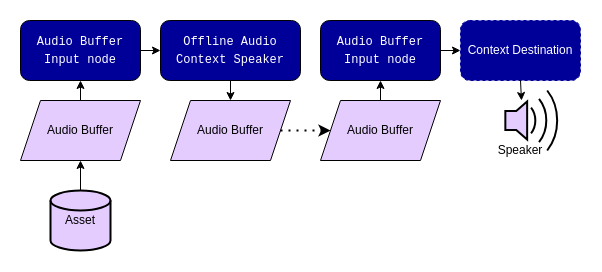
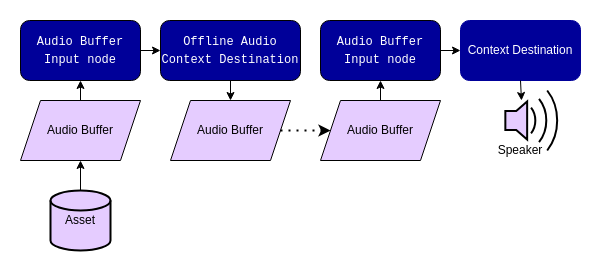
  <mxCell id="0" />
  <mxCell id="1" parent="0" />
  <mxCell id="2" value="&lt;div style=&quot;font-family: Menlo, Monaco, &amp;quot;Courier New&amp;quot;, monospace; line-height: 18px; white-space: pre;&quot;&gt;&lt;font style=&quot;background-color: rgb(0, 0, 153);&quot; color=&quot;#ffffff&quot;&gt;Audio Buffer&lt;/font&gt;&lt;/div&gt;&lt;div style=&quot;font-family: Menlo, Monaco, &amp;quot;Courier New&amp;quot;, monospace; line-height: 18px; white-space: pre;&quot;&gt;&lt;font style=&quot;background-color: rgb(0, 0, 153);&quot; color=&quot;#ffffff&quot;&gt;Input node&lt;/font&gt;&lt;/div&gt;" style="rounded=1;whiteSpace=wrap;html=1;fillColor=#000099;" parent="1" vertex="1"><mxGeometry x="20" y="20" width="120" height="60" as="geometry" /></mxCell>
- <mxCell id="3" value="&lt;span style=&quot;background-color: rgb(0, 0, 153);&quot;&gt;&lt;font color=&quot;#ffffff&quot;&gt;Context Destination&lt;/font&gt;&lt;/span&gt;" style="rounded=1;whiteSpace=wrap;html=1;fillColor=#000099;strokeColor=#000099;dashed=1;" parent="1" vertex="1"><mxGeometry x="460" y="20" width="120" height="60" as="geometry" /></mxCell>
+ <mxCell id="3" value="&lt;span style=&quot;background-color: rgb(0, 0, 153);&quot;&gt;&lt;font color=&quot;#ffffff&quot;&gt;Context Destination&lt;/font&gt;&lt;/span&gt;" style="rounded=1;whiteSpace=wrap;html=1;fillColor=#000099;strokeColor=#000099;" parent="1" vertex="1"><mxGeometry x="460" y="20" width="120" height="60" as="geometry" /></mxCell>
  <mxCell id="4" value="&lt;span style=&quot;background-color: rgb(229, 204, 255);&quot;&gt;Asset&lt;/span&gt;" style="strokeWidth=2;html=1;shape=mxgraph.flowchart.database;whiteSpace=wrap;fillColor=#E5CCFF;" parent="1" vertex="1"><mxGeometry x="50" y="190" width="60" height="60" as="geometry" /></mxCell>
  <mxCell id="5" value="" style="endArrow=classic;html=1;rounded=0;entryX=0.5;entryY=1;entryDx=0;entryDy=0;" parent="1" target="2" edge="1"><mxGeometry width="50" height="50" relative="1" as="geometry"><mxPoint x="80" y="100" as="sourcePoint" /><mxPoint x="670" y="190" as="targetPoint" /></mxGeometry></mxCell>
  <mxCell id="6" value="" style="html=1;verticalLabelPosition=bottom;align=center;labelBackgroundColor=#ffffff;verticalAlign=top;strokeWidth=2;strokeColor=#000000;shadow=0;dashed=0;shape=mxgraph.ios7.icons.volume_2;pointerEvents=1;fillColor=#E5CCFF;" parent="1" vertex="1"><mxGeometry x="504.85" y="90" width="55.15" height="60" as="geometry" /></mxCell>
  <mxCell id="7" value="" style="endArrow=classic;html=1;rounded=0;exitX=0.5;exitY=1;exitDx=0;exitDy=0;" parent="1" source="3" edge="1"><mxGeometry width="50" height="50" relative="1" as="geometry"><mxPoint x="520" y="90" as="sourcePoint" /><mxPoint x="521" y="100" as="targetPoint" /></mxGeometry></mxCell>
  <mxCell id="8" value="Speaker" style="text;html=1;align=center;verticalAlign=middle;whiteSpace=wrap;rounded=0;" parent="1" vertex="1"><mxGeometry x="490" y="140" width="60" height="20" as="geometry" /></mxCell>
  <mxCell id="9" value="Audio Buffer" style="shape=parallelogram;perimeter=parallelogramPerimeter;whiteSpace=wrap;html=1;fixedSize=1;fillColor=#E5CCFF;" parent="1" vertex="1"><mxGeometry x="20" y="100" width="120" height="60" as="geometry" /></mxCell>
  <mxCell id="10" value="" style="endArrow=classic;html=1;rounded=0;exitX=0.5;exitY=0;exitDx=0;exitDy=0;exitPerimeter=0;entryX=0.5;entryY=1;entryDx=0;entryDy=0;" edge="1" parent="1" source="4" target="9"><mxGeometry width="50" height="50" relative="1" as="geometry"><mxPoint x="380" y="650" as="sourcePoint" /><mxPoint x="430" y="600" as="targetPoint" /></mxGeometry></mxCell>
- <mxCell id="11" value="&lt;div style=&quot;font-family: Menlo, Monaco, &amp;quot;Courier New&amp;quot;, monospace; line-height: 18px; white-space: pre;&quot;&gt;&lt;font color=&quot;#ffffff&quot;&gt;&lt;span style=&quot;background-color: rgb(0, 0, 153);&quot;&gt;Offline Audio&lt;/span&gt;&lt;/font&gt;&lt;/div&gt;&lt;div style=&quot;font-family: Menlo, Monaco, &amp;quot;Courier New&amp;quot;, monospace; line-height: 18px; white-space: pre;&quot;&gt;&lt;font color=&quot;#ffffff&quot;&gt;&lt;span style=&quot;background-color: rgb(0, 0, 153);&quot;&gt;Context Speaker&lt;/span&gt;&lt;/font&gt;&lt;/div&gt;" style="rounded=1;whiteSpace=wrap;html=1;fillColor=#000099;" vertex="1" parent="1"><mxGeometry x="160" y="20" width="140" height="60" as="geometry" /></mxCell>
+ <mxCell id="11" value="&lt;div style=&quot;font-family: Menlo, Monaco, &amp;quot;Courier New&amp;quot;, monospace; line-height: 18px; white-space: pre;&quot;&gt;&lt;font color=&quot;#ffffff&quot;&gt;&lt;span style=&quot;background-color: rgb(0, 0, 153);&quot;&gt;Offline Audio&lt;/span&gt;&lt;/font&gt;&lt;/div&gt;&lt;div style=&quot;font-family: Menlo, Monaco, &amp;quot;Courier New&amp;quot;, monospace; line-height: 18px; white-space: pre;&quot;&gt;&lt;font color=&quot;#ffffff&quot;&gt;&lt;span style=&quot;background-color: rgb(0, 0, 153);&quot;&gt;Context Destination&lt;/span&gt;&lt;/font&gt;&lt;/div&gt;" style="rounded=1;whiteSpace=wrap;html=1;fillColor=#000099;" vertex="1" parent="1"><mxGeometry x="160" y="20" width="140" height="60" as="geometry" /></mxCell>
  <mxCell id="12" value="&lt;div style=&quot;font-family: Menlo, Monaco, &amp;quot;Courier New&amp;quot;, monospace; line-height: 18px; white-space: pre;&quot;&gt;&lt;font style=&quot;background-color: rgb(0, 0, 153);&quot; color=&quot;#ffffff&quot;&gt;Audio Buffer&lt;/font&gt;&lt;/div&gt;&lt;div style=&quot;font-family: Menlo, Monaco, &amp;quot;Courier New&amp;quot;, monospace; line-height: 18px; white-space: pre;&quot;&gt;&lt;font style=&quot;background-color: rgb(0, 0, 153);&quot; color=&quot;#ffffff&quot;&gt;Input node&lt;/font&gt;&lt;/div&gt;" style="rounded=1;whiteSpace=wrap;html=1;fillColor=#000099;" vertex="1" parent="1"><mxGeometry x="320" y="20" width="120" height="60" as="geometry" /></mxCell>
  <mxCell id="13" value="" style="endArrow=classic;html=1;rounded=0;exitX=1;exitY=0.5;exitDx=0;exitDy=0;entryX=0;entryY=0.5;entryDx=0;entryDy=0;" edge="1" parent="1" source="2" target="11"><mxGeometry width="50" height="50" relative="1" as="geometry"><mxPoint x="380" y="650" as="sourcePoint" /><mxPoint x="430" y="600" as="targetPoint" /></mxGeometry></mxCell>
  <mxCell id="14" value="Audio Buffer" style="shape=parallelogram;perimeter=parallelogramPerimeter;whiteSpace=wrap;html=1;fixedSize=1;fillColor=#E5CCFF;" vertex="1" parent="1"><mxGeometry x="170" y="100" width="120" height="60" as="geometry" /></mxCell>
  <mxCell id="15" value="Audio Buffer" style="shape=parallelogram;perimeter=parallelogramPerimeter;whiteSpace=wrap;html=1;fixedSize=1;fillColor=#E5CCFF;" vertex="1" parent="1"><mxGeometry x="320" y="100" width="120" height="60" as="geometry" /></mxCell>
  <mxCell id="16" value="" style="endArrow=classic;html=1;rounded=0;exitX=0.5;exitY=1;exitDx=0;exitDy=0;entryX=0.5;entryY=0;entryDx=0;entryDy=0;" edge="1" parent="1" source="11" target="14"><mxGeometry width="50" height="50" relative="1" as="geometry"><mxPoint x="410" y="650" as="sourcePoint" /><mxPoint x="460" y="600" as="targetPoint" /></mxGeometry></mxCell>
  <mxCell id="17" value="" style="endArrow=classic;html=1;rounded=0;exitX=0.5;exitY=0;exitDx=0;exitDy=0;entryX=0.5;entryY=1;entryDx=0;entryDy=0;" edge="1" parent="1" source="15" target="12"><mxGeometry width="50" height="50" relative="1" as="geometry"><mxPoint x="410" y="650" as="sourcePoint" /><mxPoint x="460" y="600" as="targetPoint" /></mxGeometry></mxCell>
  <mxCell id="18" value="" style="endArrow=classic;dashed=1;html=1;dashPattern=1 3;strokeWidth=2;rounded=0;exitX=1;exitY=0.5;exitDx=0;exitDy=0;entryX=0;entryY=0.5;entryDx=0;entryDy=0;" edge="1" parent="1" source="14" target="15"><mxGeometry width="50" height="50" relative="1" as="geometry"><mxPoint x="410" y="650" as="sourcePoint" /><mxPoint x="460" y="600" as="targetPoint" /></mxGeometry></mxCell>
  <mxCell id="19" value="" style="endArrow=classic;html=1;rounded=0;exitX=1;exitY=0.5;exitDx=0;exitDy=0;entryX=0;entryY=0.5;entryDx=0;entryDy=0;" edge="1" parent="1" source="12" target="3"><mxGeometry width="50" height="50" relative="1" as="geometry"><mxPoint x="410" y="650" as="sourcePoint" /><mxPoint x="460" y="600" as="targetPoint" /></mxGeometry></mxCell>
